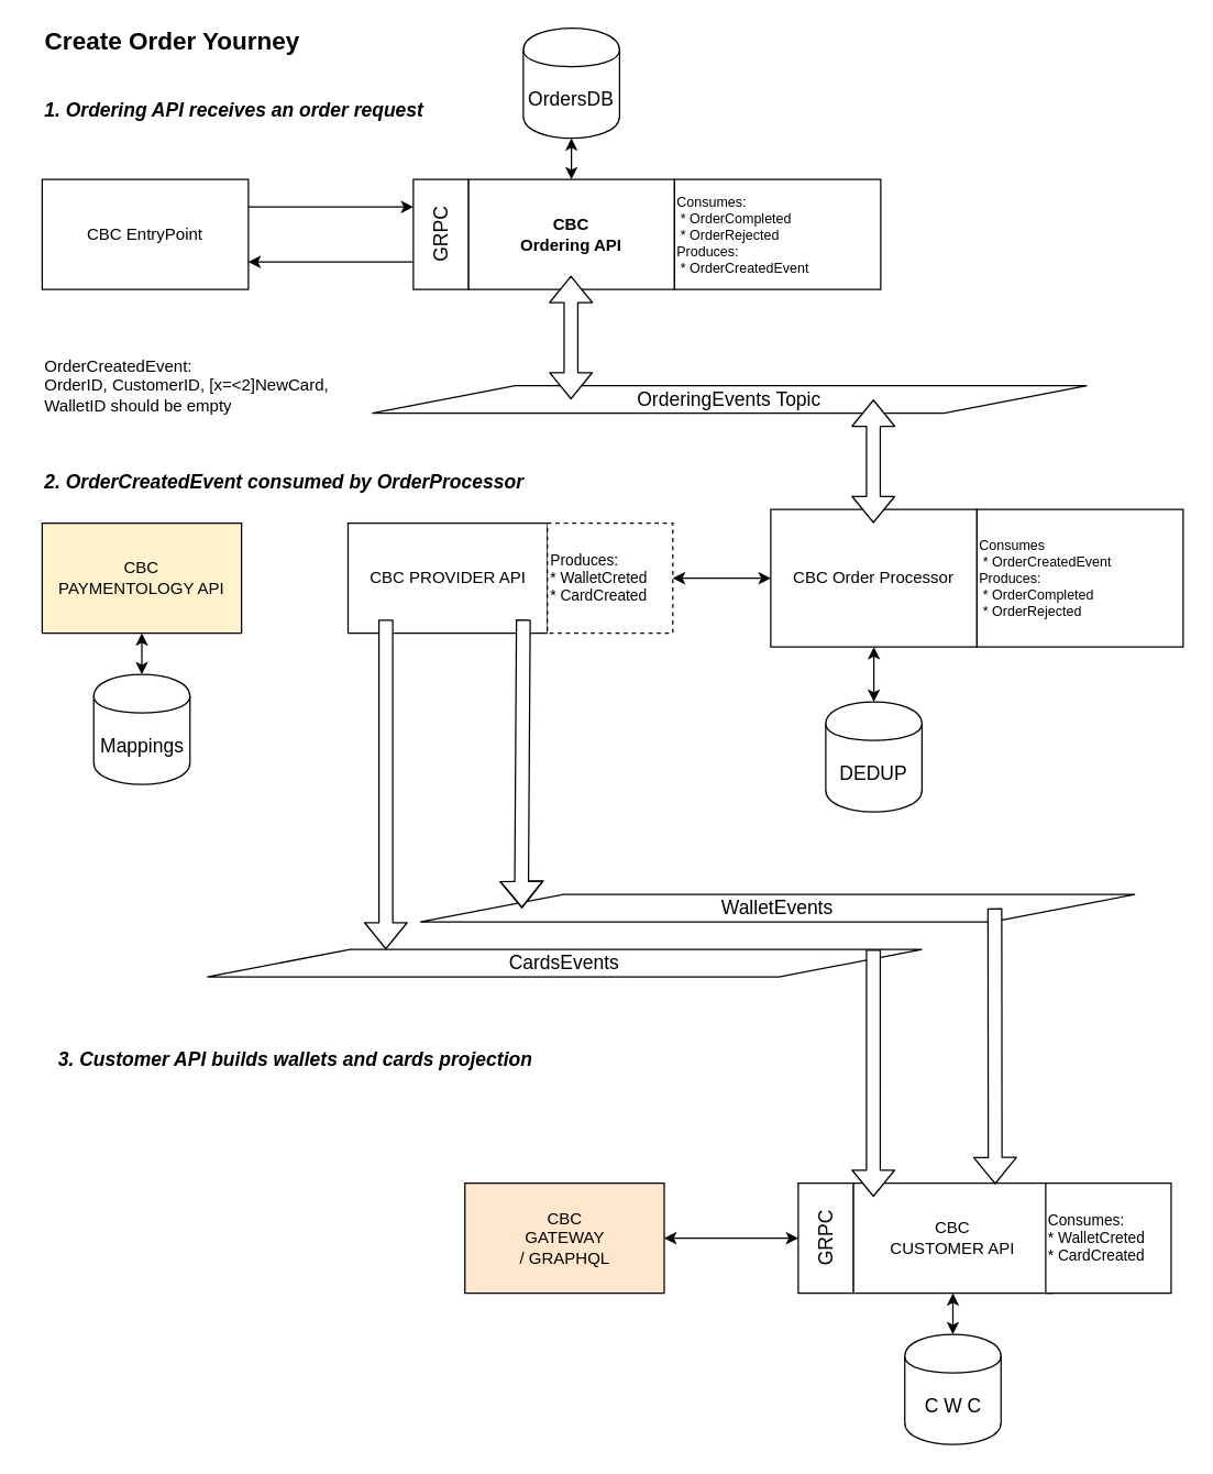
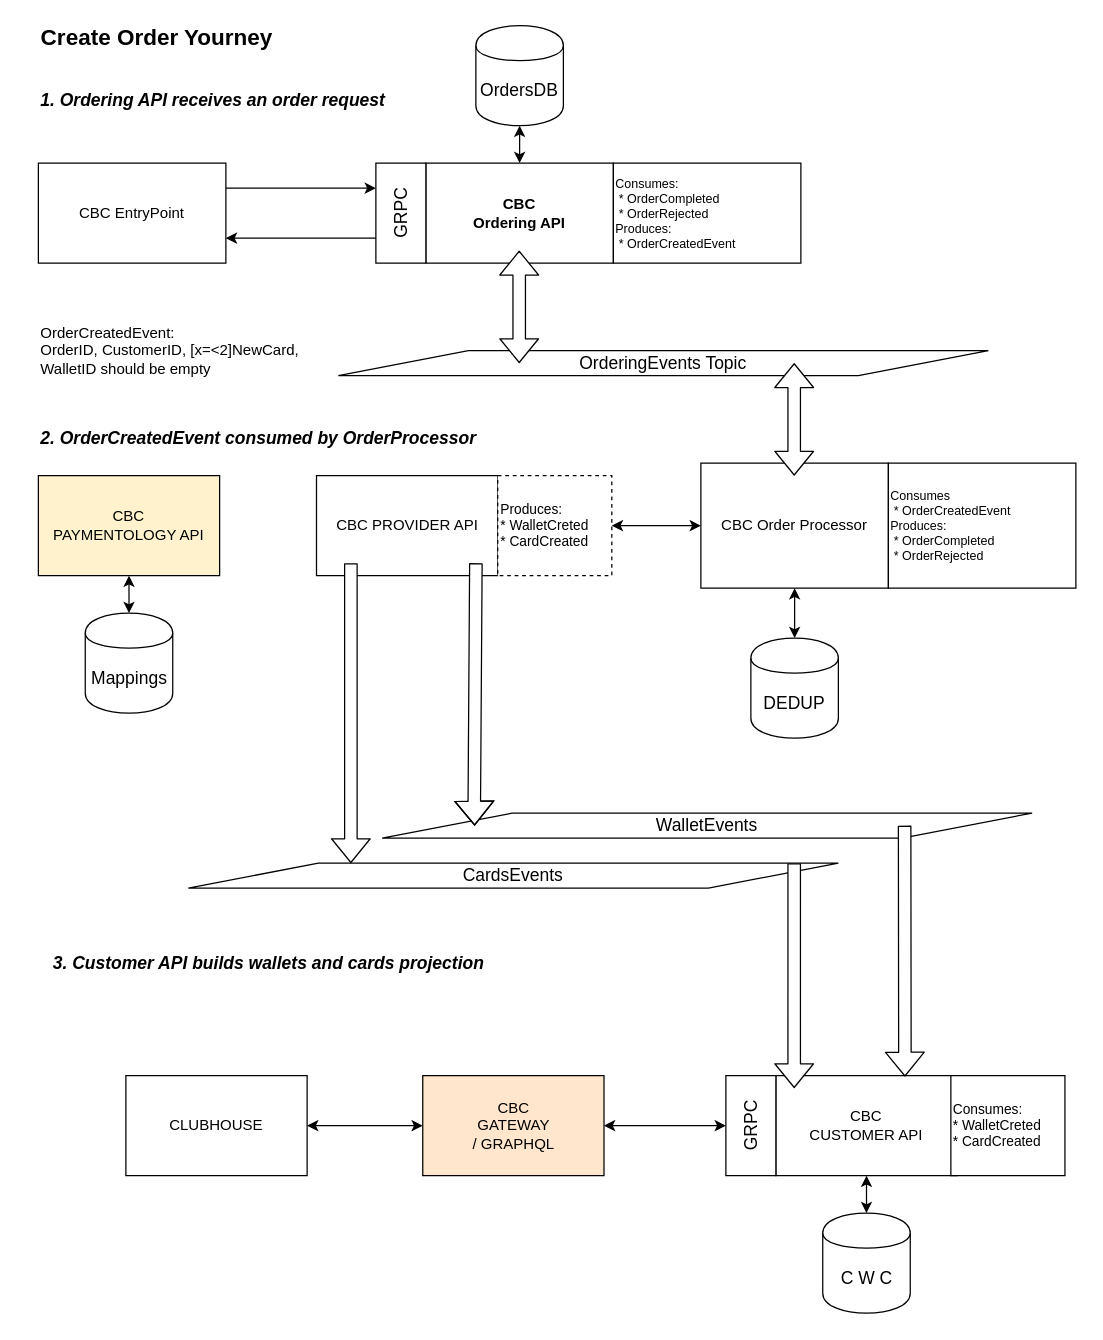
  <mxCell id="0" />
  <mxCell id="1" parent="0" />
  <mxCell id="2" value="&lt;font style=&quot;font-size: 18px&quot;&gt;&lt;b&gt;Create Order Yourney&lt;/b&gt;&lt;/font&gt;" style="text;html=1;strokeColor=none;fillColor=none;align=center;verticalAlign=middle;whiteSpace=wrap;rounded=0;fontSize=14;" vertex="1" parent="1"><mxGeometry x="20" y="20" width="210" height="20" as="geometry" /></mxCell>
  <mxCell id="3" value="&lt;div&gt;1. Ordering API receives an order request&lt;/div&gt;" style="text;html=1;strokeColor=none;fillColor=none;align=left;verticalAlign=middle;whiteSpace=wrap;rounded=0;fontSize=14;fontStyle=3" vertex="1" parent="1"><mxGeometry x="30" y="70" width="310" height="20" as="geometry" /></mxCell>
  <mxCell id="4" style="edgeStyle=orthogonalEdgeStyle;rounded=0;orthogonalLoop=1;jettySize=auto;html=1;exitX=0.5;exitY=0;exitDx=0;exitDy=0;fontSize=14;startArrow=classic;startFill=1;" edge="1" parent="1" source="5" target="10"><mxGeometry relative="1" as="geometry" /></mxCell>
  <mxCell id="5" value="&lt;div&gt;&lt;b&gt;CBC &lt;br&gt;&lt;/b&gt;&lt;/div&gt;&lt;div&gt;&lt;b&gt;Ordering API&lt;/b&gt;&lt;/div&gt;" style="rounded=0;whiteSpace=wrap;html=1;strokeColor=#000000;" vertex="1" parent="1"><mxGeometry x="340" y="130" width="150" height="80" as="geometry" /></mxCell>
  <mxCell id="6" style="edgeStyle=orthogonalEdgeStyle;rounded=0;orthogonalLoop=1;jettySize=auto;html=1;exitX=1;exitY=0.25;exitDx=0;exitDy=0;entryX=0.75;entryY=0;entryDx=0;entryDy=0;fontSize=14;" edge="1" parent="1" source="7" target="9"><mxGeometry relative="1" as="geometry" /></mxCell>
  <mxCell id="7" value="CBC EntryPoint" style="rounded=0;whiteSpace=wrap;html=1;strokeColor=#000000;" vertex="1" parent="1"><mxGeometry x="30" y="130" width="150" height="80" as="geometry" /></mxCell>
  <mxCell id="8" style="edgeStyle=orthogonalEdgeStyle;rounded=0;orthogonalLoop=1;jettySize=auto;html=1;exitX=0.25;exitY=0;exitDx=0;exitDy=0;entryX=1;entryY=0.75;entryDx=0;entryDy=0;fontSize=14;" edge="1" parent="1" source="9" target="7"><mxGeometry relative="1" as="geometry" /></mxCell>
  <mxCell id="9" value="&lt;div align=&quot;center&quot;&gt;GRPC&lt;/div&gt;" style="rounded=0;whiteSpace=wrap;html=1;strokeColor=#000000;fontSize=14;align=center;rotation=-90;" vertex="1" parent="1"><mxGeometry x="280" y="150" width="80" height="40" as="geometry" /></mxCell>
  <mxCell id="10" value="&lt;div align=&quot;center&quot;&gt;OrdersDB&lt;/div&gt;" style="shape=cylinder;whiteSpace=wrap;html=1;boundedLbl=1;backgroundOutline=1;strokeColor=#000000;fontSize=14;align=center;" vertex="1" parent="1"><mxGeometry x="380" y="20" width="70" height="80" as="geometry" /></mxCell>
  <mxCell id="11" value="&lt;div&gt;OrderingEvents Topic&lt;br&gt;&lt;/div&gt;" style="shape=parallelogram;perimeter=parallelogramPerimeter;whiteSpace=wrap;html=1;strokeColor=#000000;fontSize=14;align=center;" vertex="1" parent="1"><mxGeometry x="270" y="280" width="520" height="20" as="geometry" /></mxCell>
  <mxCell id="12" value="" style="shape=flexArrow;endArrow=classic;startArrow=classic;html=1;fillColor=#ffffff;fontSize=14;" edge="1" parent="1"><mxGeometry width="50" height="50" relative="1" as="geometry"><mxPoint x="414.66" y="290" as="sourcePoint" /><mxPoint x="414.66" y="200" as="targetPoint" /></mxGeometry></mxCell>
  <mxCell id="13" value="&lt;div style=&quot;font-size: 10px&quot; align=&quot;left&quot;&gt;Consumes:&lt;/div&gt;&lt;div style=&quot;font-size: 10px&quot; align=&quot;left&quot;&gt;&amp;nbsp;* OrderCompleted&lt;/div&gt;&lt;div style=&quot;font-size: 10px&quot; align=&quot;left&quot;&gt;&amp;nbsp;* OrderRejected&lt;br&gt;&lt;/div&gt;&lt;div style=&quot;font-size: 10px&quot; align=&quot;left&quot;&gt;Produces&lt;font size=&quot;1&quot;&gt;:&lt;/font&gt;&lt;/div&gt;&lt;div style=&quot;font-size: 10px&quot; align=&quot;left&quot;&gt;&lt;font size=&quot;1&quot;&gt;&amp;nbsp;* OrderCreatedEvent&lt;/font&gt;&lt;/div&gt;" style="rounded=0;whiteSpace=wrap;html=1;strokeColor=#000000;align=left;" vertex="1" parent="1"><mxGeometry x="490" y="130" width="150" height="80" as="geometry" /></mxCell>
  <mxCell id="14" value="2. OrderCreatedEvent consumed by OrderProcessor" style="text;html=1;strokeColor=none;fillColor=none;align=left;verticalAlign=middle;whiteSpace=wrap;rounded=0;fontSize=14;fontStyle=3" vertex="1" parent="1"><mxGeometry x="30" y="340" width="370" height="20" as="geometry" /></mxCell>
  <mxCell id="15" value="CBC Order Processor" style="rounded=0;whiteSpace=wrap;html=1;strokeColor=#000000;" vertex="1" parent="1"><mxGeometry x="560" y="370" width="150" height="100" as="geometry" /></mxCell>
  <mxCell id="16" value="&lt;div align=&quot;left&quot;&gt;OrderCreatedEvent:&lt;/div&gt;OrderID, CustomerID, [x=&amp;lt;2]NewCard, WalletID should be empty" style="text;html=1;strokeColor=none;fillColor=none;align=left;verticalAlign=middle;whiteSpace=wrap;rounded=0;fontSize=12;" vertex="1" parent="1"><mxGeometry x="30" y="260" width="229" height="40" as="geometry" /></mxCell>
  <mxCell id="17" value="" style="shape=flexArrow;endArrow=classic;startArrow=classic;html=1;fillColor=#ffffff;fontSize=14;" edge="1" parent="1"><mxGeometry width="50" height="50" relative="1" as="geometry"><mxPoint x="634.66" y="380" as="sourcePoint" /><mxPoint x="634.66" y="290" as="targetPoint" /></mxGeometry></mxCell>
  <mxCell id="18" value="&lt;div style=&quot;font-size: 10px&quot; align=&quot;left&quot;&gt;Consumes&lt;/div&gt;&lt;div style=&quot;font-size: 10px&quot; align=&quot;left&quot;&gt;&amp;nbsp;* OrderCreatedEvent&lt;br&gt;&lt;/div&gt;&lt;div style=&quot;font-size: 10px&quot; align=&quot;left&quot;&gt;Produces&lt;font size=&quot;1&quot;&gt;:&lt;/font&gt;&lt;/div&gt;&lt;div style=&quot;font-size: 10px&quot; align=&quot;left&quot;&gt;&lt;font size=&quot;1&quot;&gt;&amp;nbsp;* OrderCompleted&lt;/font&gt;&lt;/div&gt;&lt;div style=&quot;font-size: 10px&quot; align=&quot;left&quot;&gt;&lt;font size=&quot;1&quot;&gt;&amp;nbsp;* OrderRejected&lt;br&gt;&lt;/font&gt;&lt;/div&gt;" style="rounded=0;whiteSpace=wrap;html=1;strokeColor=#000000;align=left;" vertex="1" parent="1"><mxGeometry x="710" y="370" width="150" height="100" as="geometry" /></mxCell>
  <mxCell id="19" style="edgeStyle=orthogonalEdgeStyle;rounded=0;orthogonalLoop=1;jettySize=auto;html=1;exitX=0.5;exitY=0;exitDx=0;exitDy=0;entryX=0.5;entryY=1;entryDx=0;entryDy=0;startArrow=classic;startFill=1;fillColor=#ffffff;fontSize=12;" edge="1" parent="1" source="20" target="15"><mxGeometry relative="1" as="geometry" /></mxCell>
  <mxCell id="20" value="DEDUP" style="shape=cylinder;whiteSpace=wrap;html=1;boundedLbl=1;backgroundOutline=1;strokeColor=#000000;fontSize=14;align=center;" vertex="1" parent="1"><mxGeometry x="600" y="510" width="70" height="80" as="geometry" /></mxCell>
  <mxCell id="21" style="edgeStyle=orthogonalEdgeStyle;rounded=0;orthogonalLoop=1;jettySize=auto;html=1;exitX=0.5;exitY=1;exitDx=0;exitDy=0;entryX=0.5;entryY=0;entryDx=0;entryDy=0;startArrow=classic;startFill=1;fillColor=#ffffff;fontSize=12;" edge="1" parent="1" source="22" target="25"><mxGeometry relative="1" as="geometry" /></mxCell>
  <mxCell id="22" value="&lt;div&gt;CBC &lt;br&gt;&lt;/div&gt;&lt;div&gt;PAYMENTOLOGY API&lt;/div&gt;" style="rounded=0;whiteSpace=wrap;html=1;strokeColor=#000000;fontSize=12;align=center;fillColor=#fff2cc;" vertex="1" parent="1"><mxGeometry x="30" y="380" width="145" height="80" as="geometry" /></mxCell>
  <mxCell id="23" value="&lt;div&gt;WalletEvents&lt;/div&gt;" style="shape=parallelogram;perimeter=parallelogramPerimeter;whiteSpace=wrap;html=1;strokeColor=#000000;fontSize=14;align=center;" vertex="1" parent="1"><mxGeometry x="305" y="650" width="520" height="20" as="geometry" /></mxCell>
  <mxCell id="24" value="&lt;div&gt;CardsEvents&lt;/div&gt;" style="shape=parallelogram;perimeter=parallelogramPerimeter;whiteSpace=wrap;html=1;strokeColor=#000000;fontSize=14;align=center;" vertex="1" parent="1"><mxGeometry x="150" y="690" width="520" height="20" as="geometry" /></mxCell>
  <mxCell id="25" value="Mappings" style="shape=cylinder;whiteSpace=wrap;html=1;boundedLbl=1;backgroundOutline=1;strokeColor=#000000;fontSize=14;align=center;" vertex="1" parent="1"><mxGeometry x="67.5" y="490" width="70" height="80" as="geometry" /></mxCell>
  <mxCell id="26" value="CBC PROVIDER API" style="rounded=0;whiteSpace=wrap;html=1;strokeColor=#000000;fontSize=12;align=center;" vertex="1" parent="1"><mxGeometry x="252.5" y="380" width="145" height="80" as="geometry" /></mxCell>
  <mxCell id="27" style="edgeStyle=orthogonalEdgeStyle;rounded=0;orthogonalLoop=1;jettySize=auto;html=1;exitX=1;exitY=0.5;exitDx=0;exitDy=0;startArrow=classic;startFill=1;fillColor=#ffffff;fontSize=12;" edge="1" parent="1" source="28" target="15"><mxGeometry relative="1" as="geometry" /></mxCell>
  <mxCell id="28" value="&lt;div style=&quot;font-size: 11px&quot; align=&quot;left&quot;&gt;&lt;font style=&quot;font-size: 11px&quot;&gt;Produces:&lt;/font&gt;&lt;/div&gt;&lt;div style=&quot;font-size: 11px&quot;&gt;&lt;font style=&quot;font-size: 11px&quot;&gt;* WalletCreted&lt;/font&gt;&lt;/div&gt;&lt;div style=&quot;font-size: 11px&quot;&gt;&lt;font style=&quot;font-size: 11px&quot;&gt;* CardCreated&lt;br&gt;&lt;/font&gt;&lt;/div&gt;" style="rounded=0;whiteSpace=wrap;html=1;strokeColor=#000000;fontSize=12;align=left;dashed=1;" vertex="1" parent="1"><mxGeometry x="397.5" y="380" width="91.25" height="80" as="geometry" /></mxCell>
  <mxCell id="29" value="" style="shape=flexArrow;endArrow=classic;html=1;fillColor=#ffffff;fontSize=12;" edge="1" parent="1"><mxGeometry width="50" height="50" relative="1" as="geometry"><mxPoint x="280" y="450" as="sourcePoint" /><mxPoint x="280" y="690" as="targetPoint" /></mxGeometry></mxCell>
  <mxCell id="30" value="" style="shape=flexArrow;endArrow=classic;html=1;fillColor=#ffffff;fontSize=12;exitX=0.75;exitY=1;exitDx=0;exitDy=0;" edge="1" parent="1"><mxGeometry width="50" height="50" relative="1" as="geometry"><mxPoint x="380" y="450" as="sourcePoint" /><mxPoint x="379" y="660" as="targetPoint" /><Array as="points"><mxPoint x="378.75" y="640" /></Array></mxGeometry></mxCell>
  <mxCell id="31" value="3. Customer API builds wallets and cards projection" style="text;html=1;strokeColor=none;fillColor=none;align=left;verticalAlign=middle;whiteSpace=wrap;rounded=0;fontSize=14;fontStyle=3" vertex="1" parent="1"><mxGeometry x="40" y="760" width="370" height="20" as="geometry" /></mxCell>
  <mxCell id="32" style="edgeStyle=orthogonalEdgeStyle;rounded=0;orthogonalLoop=1;jettySize=auto;html=1;exitX=0.5;exitY=1;exitDx=0;exitDy=0;entryX=0.5;entryY=0;entryDx=0;entryDy=0;startArrow=classic;startFill=1;fillColor=#ffffff;fontSize=12;" edge="1" parent="1" source="33" target="34"><mxGeometry relative="1" as="geometry" /></mxCell>
  <mxCell id="33" value="&lt;div&gt;CBC&lt;/div&gt;&lt;div&gt; CUSTOMER API&lt;/div&gt;" style="rounded=0;whiteSpace=wrap;html=1;strokeColor=#000000;fontSize=12;align=center;" vertex="1" parent="1"><mxGeometry x="620" y="860" width="145" height="80" as="geometry" /></mxCell>
  <mxCell id="34" value="C W C" style="shape=cylinder;whiteSpace=wrap;html=1;boundedLbl=1;backgroundOutline=1;strokeColor=#000000;fontSize=14;align=center;" vertex="1" parent="1"><mxGeometry x="657.5" y="970" width="70" height="80" as="geometry" /></mxCell>
  <mxCell id="35" value="&lt;div style=&quot;font-size: 11px&quot; align=&quot;left&quot;&gt;&lt;font style=&quot;font-size: 11px&quot;&gt;Consumes:&lt;/font&gt;&lt;/div&gt;&lt;div style=&quot;font-size: 11px&quot;&gt;&lt;font style=&quot;font-size: 11px&quot;&gt;* WalletCreted&lt;/font&gt;&lt;/div&gt;&lt;div style=&quot;font-size: 11px&quot;&gt;&lt;font style=&quot;font-size: 11px&quot;&gt;* CardCreated&lt;br&gt;&lt;/font&gt;&lt;/div&gt;" style="rounded=0;whiteSpace=wrap;html=1;strokeColor=#000000;fontSize=12;align=left;" vertex="1" parent="1"><mxGeometry x="760" y="860" width="91.25" height="80" as="geometry" /></mxCell>
  <mxCell id="36" value="" style="shape=flexArrow;endArrow=classic;html=1;fillColor=#ffffff;fontSize=12;entryX=0.101;entryY=0.125;entryDx=0;entryDy=0;entryPerimeter=0;" edge="1" parent="1" target="33"><mxGeometry width="50" height="50" relative="1" as="geometry"><mxPoint x="634.66" y="690" as="sourcePoint" /><mxPoint x="634.66" y="730" as="targetPoint" /></mxGeometry></mxCell>
  <mxCell id="37" value="" style="shape=flexArrow;endArrow=classic;html=1;fillColor=#ffffff;fontSize=12;entryX=0.712;entryY=0.01;entryDx=0;entryDy=0;entryPerimeter=0;" edge="1" parent="1" target="33"><mxGeometry width="50" height="50" relative="1" as="geometry"><mxPoint x="723" y="660" as="sourcePoint" /><mxPoint x="719.995" y="740" as="targetPoint" /></mxGeometry></mxCell>
  <mxCell id="38" value="&lt;div align=&quot;center&quot;&gt;GRPC&lt;/div&gt;" style="rounded=0;whiteSpace=wrap;html=1;strokeColor=#000000;fontSize=14;align=center;rotation=-90;" vertex="1" parent="1"><mxGeometry x="560" y="880" width="80" height="40" as="geometry" /></mxCell>
  <mxCell id="39" style="edgeStyle=orthogonalEdgeStyle;rounded=0;orthogonalLoop=1;jettySize=auto;html=1;exitX=1;exitY=0.5;exitDx=0;exitDy=0;entryX=0.5;entryY=0;entryDx=0;entryDy=0;startArrow=classic;startFill=1;fillColor=#ffffff;fontSize=12;" edge="1" parent="1" source="40" target="38"><mxGeometry relative="1" as="geometry" /></mxCell>
  <mxCell id="40" value="&lt;div&gt;CBC&lt;/div&gt;&lt;div&gt;GATEWAY&lt;/div&gt;&lt;div&gt;/ GRAPHQL&lt;br&gt;&lt;/div&gt;" style="rounded=0;whiteSpace=wrap;html=1;strokeColor=#000000;fontSize=12;align=center;fillColor=#ffe6cc;" vertex="1" parent="1"><mxGeometry x="337.5" y="860" width="145" height="80" as="geometry" /></mxCell>
+ <mxCell id="41" value="" style="edgeStyle=orthogonalEdgeStyle;rounded=0;orthogonalLoop=1;jettySize=auto;html=1;startArrow=classic;startFill=1;fillColor=#ffffff;fontSize=12;" edge="1" parent="1" source="42" target="40"><mxGeometry relative="1" as="geometry" /></mxCell>
+ <mxCell id="42" value="CLUBHOUSE" style="rounded=0;whiteSpace=wrap;html=1;strokeColor=#000000;fontSize=12;align=center;" vertex="1" parent="1"><mxGeometry x="100" y="860" width="145" height="80" as="geometry" /></mxCell>
